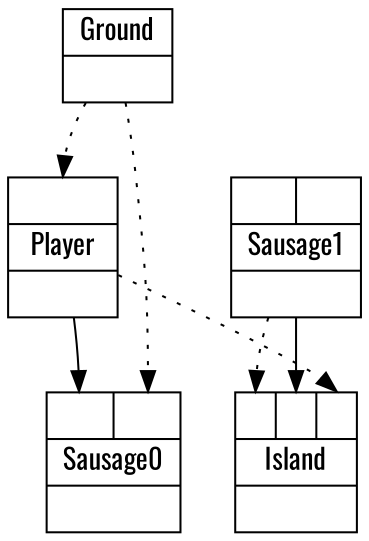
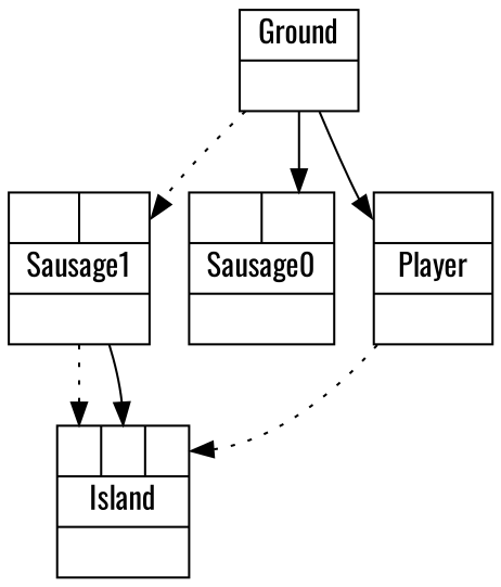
  digraph {
    fontname=Oswald
    node [fontname=Oswald shape=record]
    edge [fontname=Oswald headport=GroundP style=dotted]
    n1 [label="{{<GroundP>}|{Player}|<PlayerOUT>}"]
    n2 [label="{{<Player>|<GroundP>}|{Sausage0}|<Sausage0OUT>}"]
    n3 [label="{{<Sausage1P>|<Sausage1>|<GroundP>}|{Island}|<IslandOUT>}"]
    n4 [label="{{Ground}|<GroundOUT>}"]
    n5 [label="{{<Sausage0>|<GroundP>}|{Sausage1}|<Sausage1OUT>}"]
-   n1 -> n2 [headport=Player style=""]
    n1 -> n3
-   n4 -> n1
-   n4 -> n2
+   n4 -> n1 [style=solid]
+   n4 -> n2 [style=solid]
+   n4 -> n5
    n5 -> n3 [headport=Sausage1P]
    n5 -> n3 [headport=Sausage1 style=""]
  }
